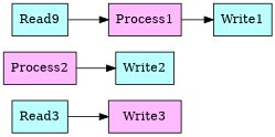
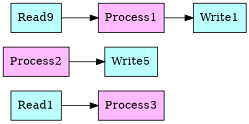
  digraph {
    concentrate=true
    rankdir=LR
    node [fillcolor="#BBFFFF" shape=box style=filled]
-   Process3 [fillcolor="#FFBBFF" label=Write3]
-   Read3
+   Process3 [fillcolor="#FFBBFF"]
+   Read3 [label=Read1]
    Process2 [fillcolor="#FFBBFF"]
-   Write2
+   Write2 [label=Write5]
    n5 [label=Read9]
    Process1 [fillcolor="#FFBBFF"]
    Write1
    Read3 -> Process3
    Process2 -> Write2
    n5 -> Process1
    Process1 -> Write1
  }
